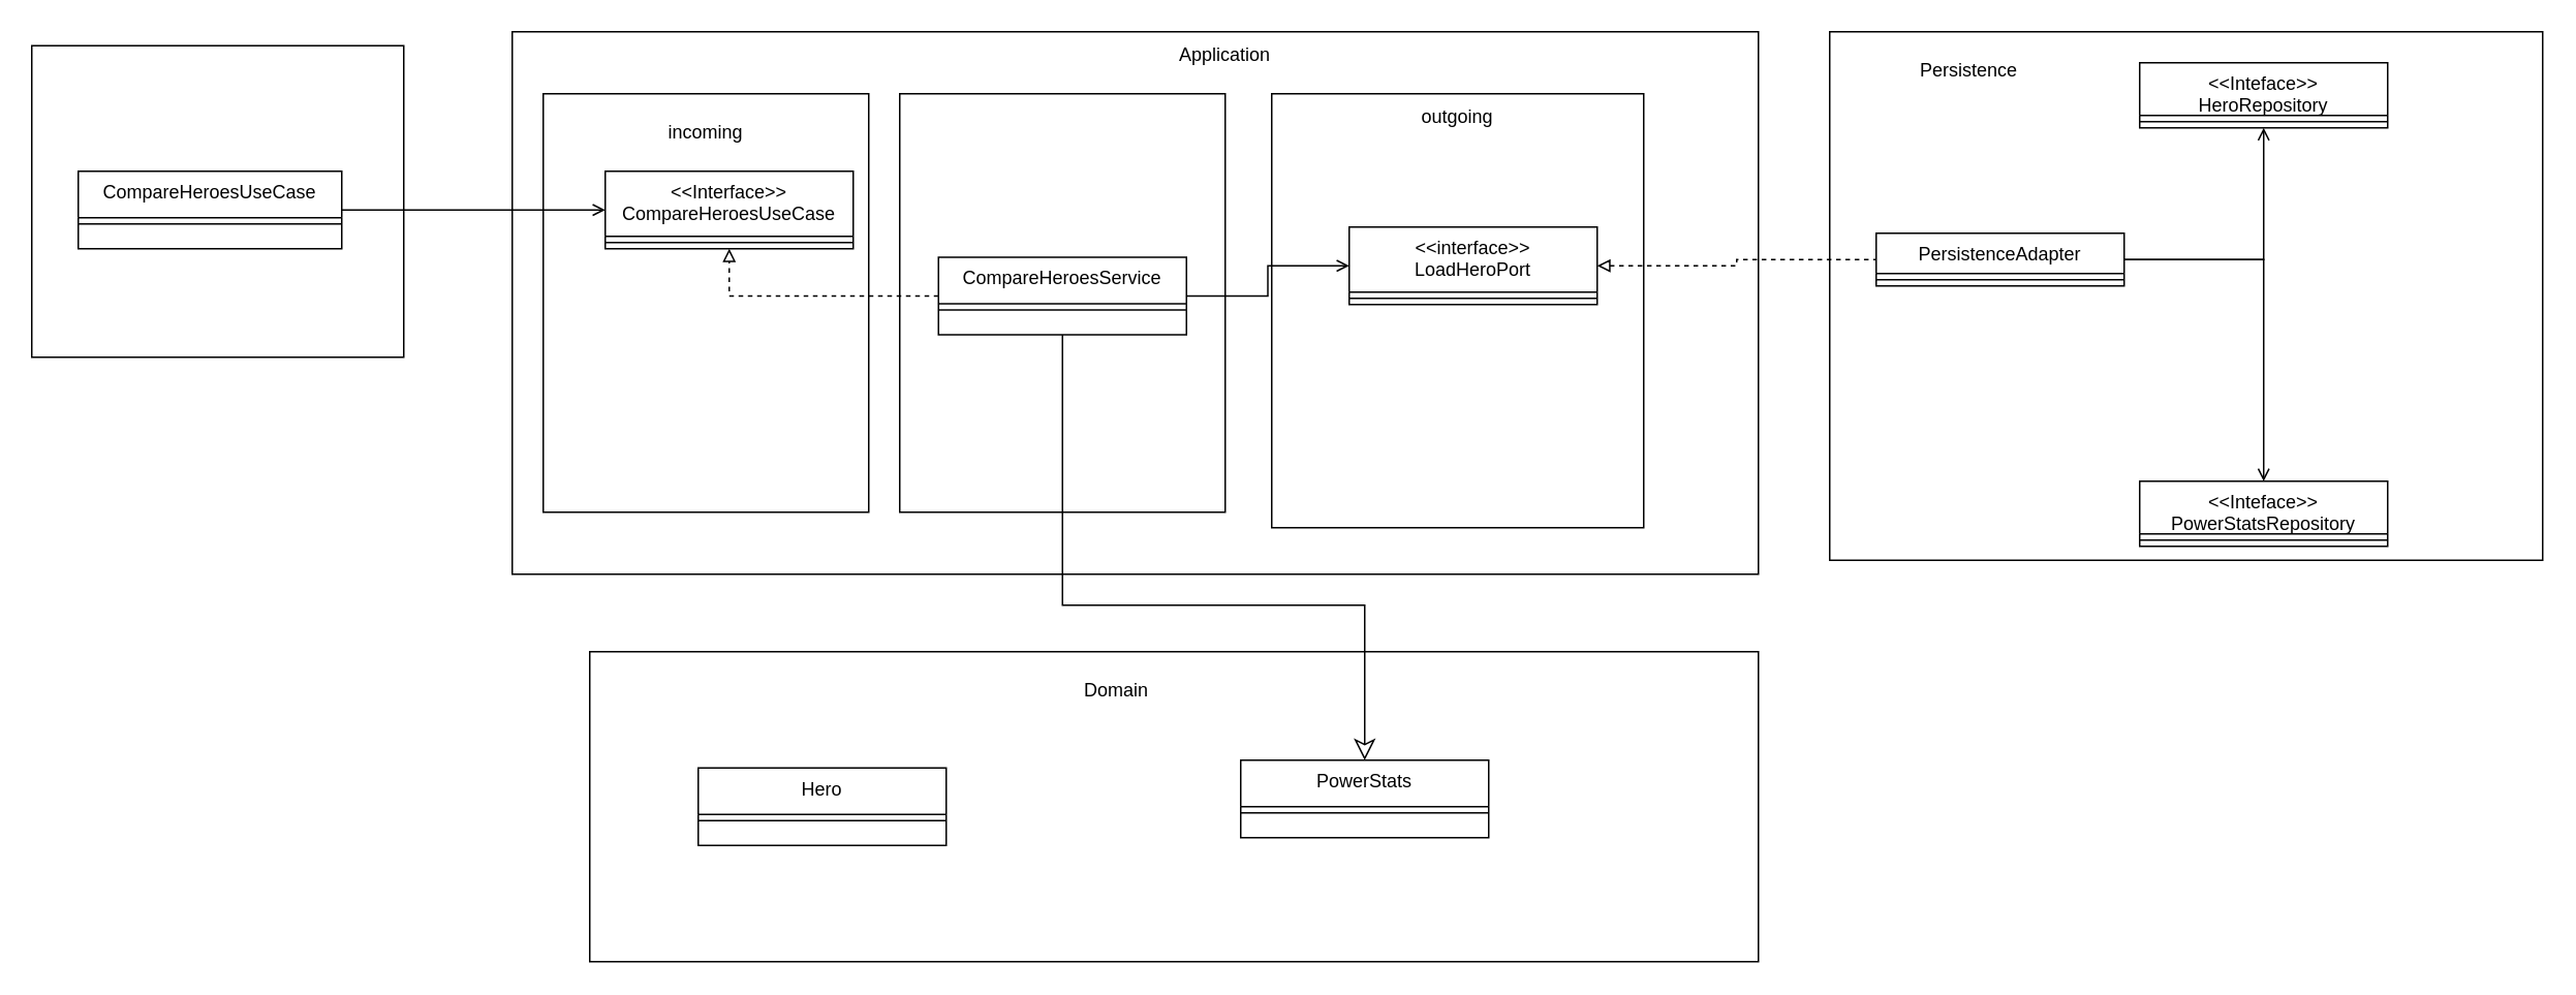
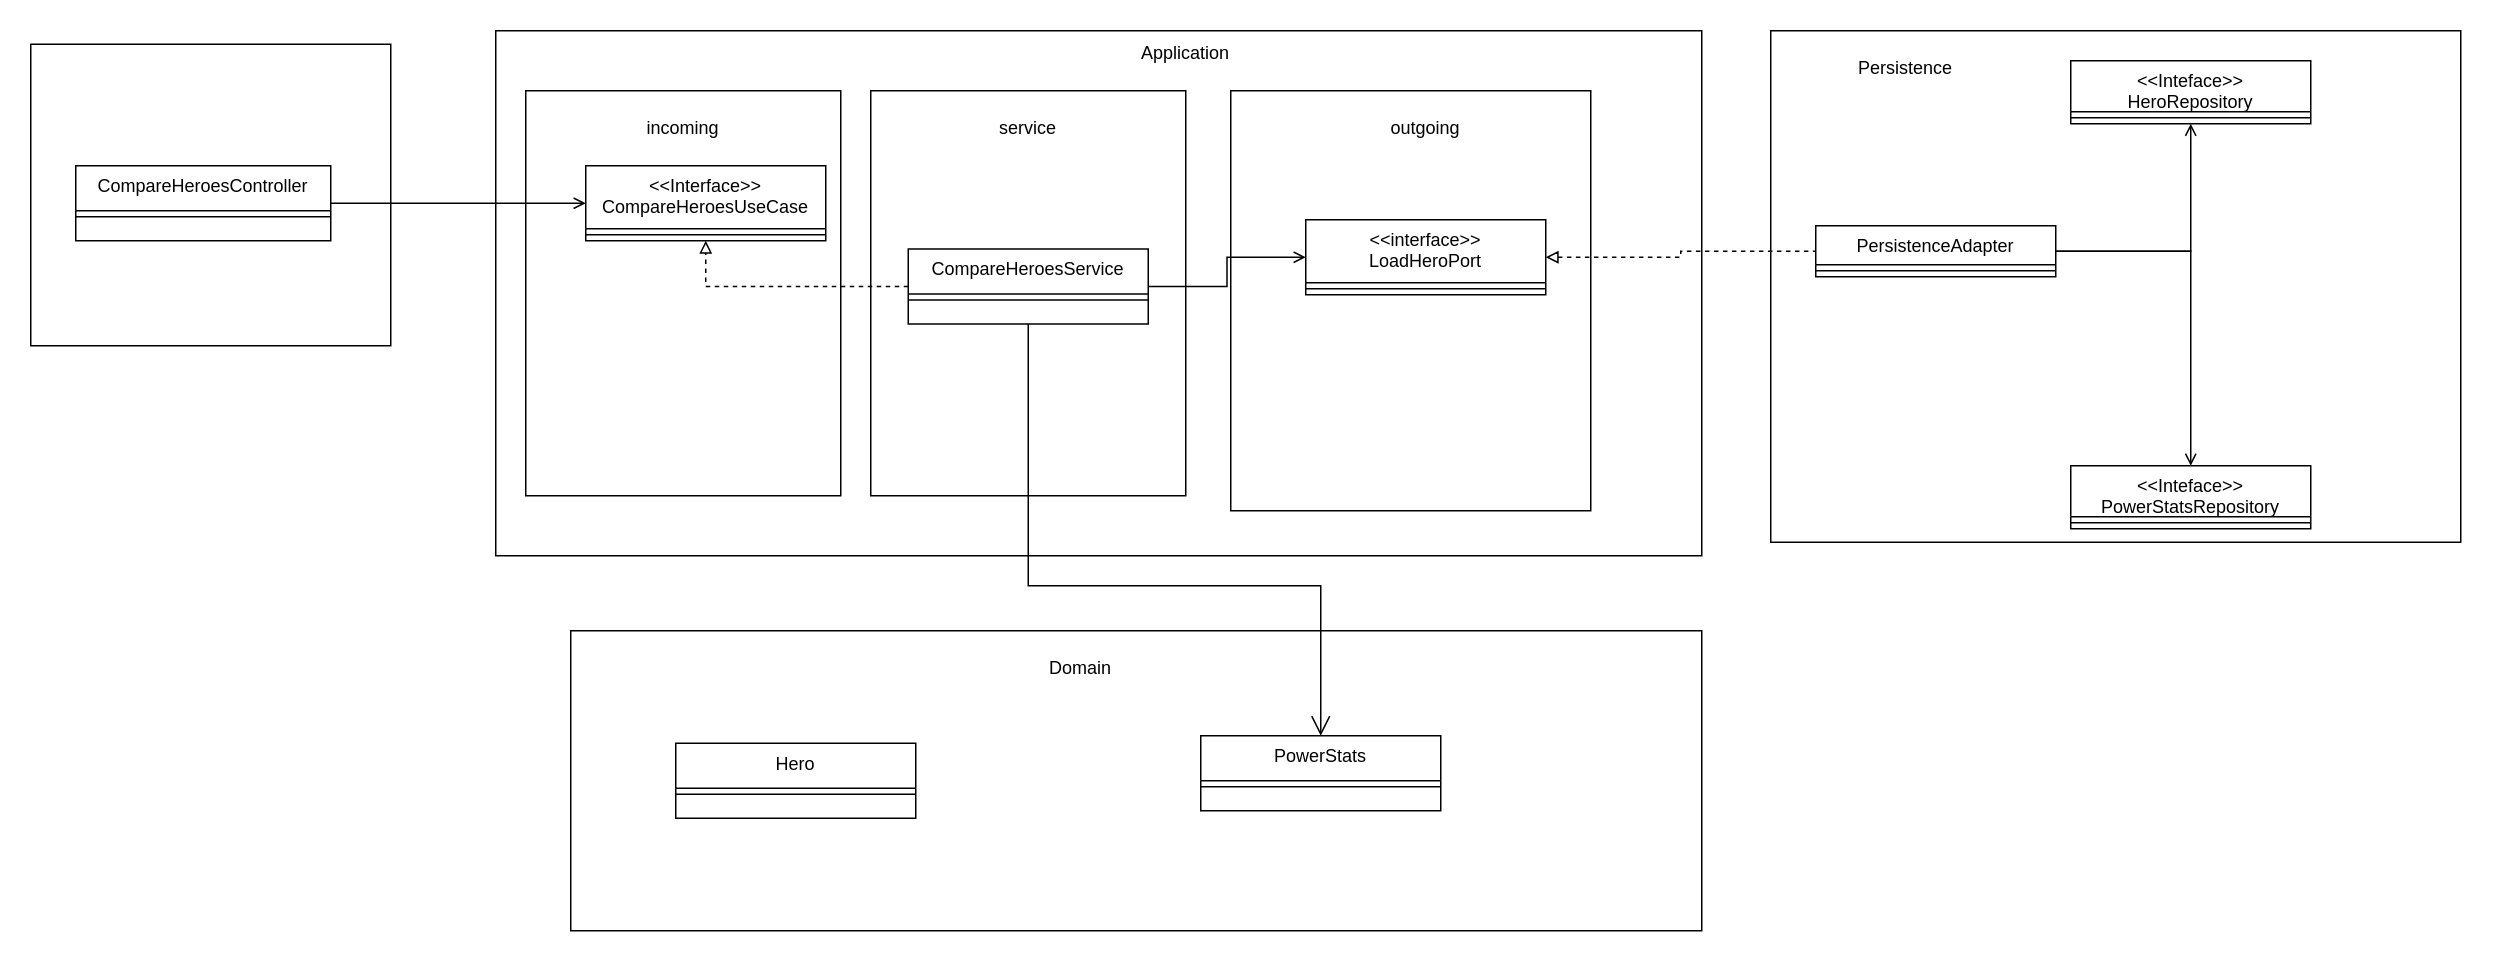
  <mxCell id="0" />
  <mxCell id="1" parent="0" />
  <mxCell id="2" value="" style="rounded=0;whiteSpace=wrap;html=1;fillColor=none;" parent="1" vertex="1"><mxGeometry x="580" y="60" width="210" height="270" as="geometry" /></mxCell>
  <mxCell id="3" value="" style="rounded=0;whiteSpace=wrap;html=1;fillColor=none;" vertex="1" parent="1"><mxGeometry x="350" y="60" width="210" height="270" as="geometry" /></mxCell>
  <mxCell id="4" value="" style="rounded=0;whiteSpace=wrap;html=1;fillColor=none;" parent="1" vertex="1"><mxGeometry x="1180" y="20" width="460" height="341" as="geometry" /></mxCell>
  <mxCell id="5" value="" style="rounded=0;whiteSpace=wrap;html=1;fillColor=none;" parent="1" vertex="1"><mxGeometry x="820" y="60" width="240" height="280" as="geometry" /></mxCell>
  <mxCell id="6" value="" style="rounded=0;whiteSpace=wrap;html=1;fillColor=none;" parent="1" vertex="1"><mxGeometry x="330" y="20" width="804" height="350" as="geometry" /></mxCell>
  <mxCell id="7" style="edgeStyle=orthogonalEdgeStyle;rounded=0;orthogonalLoop=1;jettySize=auto;html=1;entryX=0;entryY=0.5;entryDx=0;entryDy=0;endArrow=open;endFill=0;exitX=1;exitY=0.5;exitDx=0;exitDy=0;" parent="1" source="26" target="11" edge="1"><mxGeometry relative="1" as="geometry" /></mxCell>
  <mxCell id="8" value="&lt;&lt;Interface&gt;&gt;&#10;CompareHeroesUseCase" style="swimlane;fontStyle=0;align=center;verticalAlign=top;childLayout=stackLayout;horizontal=1;startSize=42;horizontalStack=0;resizeParent=1;resizeLast=0;collapsible=1;marginBottom=0;rounded=0;shadow=0;strokeWidth=1;" parent="1" vertex="1"><mxGeometry x="390" y="110" width="160" height="50" as="geometry"><mxRectangle x="230" y="140" width="160" height="26" as="alternateBounds" /></mxGeometry></mxCell>
  <mxCell id="9" value="" style="line;html=1;strokeWidth=1;align=left;verticalAlign=middle;spacingTop=-1;spacingLeft=3;spacingRight=3;rotatable=0;labelPosition=right;points=[];portConstraint=eastwest;" parent="8" vertex="1"><mxGeometry y="42" width="160" height="8" as="geometry" /></mxCell>
  <mxCell id="10" style="edgeStyle=orthogonalEdgeStyle;rounded=0;orthogonalLoop=1;jettySize=auto;html=1;entryX=0;entryY=0.5;entryDx=0;entryDy=0;endArrow=none;endFill=0;startArrow=block;startFill=0;dashed=1;" parent="1" source="11" target="15" edge="1"><mxGeometry relative="1" as="geometry" /></mxCell>
  <mxCell id="11" value="&lt;&lt;interface&gt;&gt;&#10;LoadHeroPort" style="swimlane;fontStyle=0;align=center;verticalAlign=top;childLayout=stackLayout;horizontal=1;startSize=42;horizontalStack=0;resizeParent=1;resizeLast=0;collapsible=1;marginBottom=0;rounded=0;shadow=0;strokeWidth=1;" parent="1" vertex="1"><mxGeometry x="870" y="146" width="160" height="50" as="geometry"><mxRectangle x="130" y="380" width="160" height="26" as="alternateBounds" /></mxGeometry></mxCell>
  <mxCell id="12" value="" style="line;html=1;strokeWidth=1;align=left;verticalAlign=middle;spacingTop=-1;spacingLeft=3;spacingRight=3;rotatable=0;labelPosition=right;points=[];portConstraint=eastwest;" parent="11" vertex="1"><mxGeometry y="42" width="160" height="8" as="geometry" /></mxCell>
  <mxCell id="13" style="edgeStyle=orthogonalEdgeStyle;rounded=0;orthogonalLoop=1;jettySize=auto;html=1;entryX=0.5;entryY=0;entryDx=0;entryDy=0;startArrow=none;startFill=0;endArrow=open;endFill=0;" parent="1" source="15" target="17" edge="1"><mxGeometry relative="1" as="geometry"><Array as="points"><mxPoint x="1460" y="167" /><mxPoint x="1460" y="310" /></Array></mxGeometry></mxCell>
  <mxCell id="14" style="edgeStyle=orthogonalEdgeStyle;rounded=0;orthogonalLoop=1;jettySize=auto;html=1;entryX=0.5;entryY=1;entryDx=0;entryDy=0;startArrow=none;startFill=0;endArrow=open;endFill=0;" parent="1" source="15" target="19" edge="1"><mxGeometry relative="1" as="geometry"><Array as="points"><mxPoint x="1460" y="167" /></Array></mxGeometry></mxCell>
  <mxCell id="15" value="PersistenceAdapter" style="swimlane;fontStyle=0;align=center;verticalAlign=top;childLayout=stackLayout;horizontal=1;startSize=26;horizontalStack=0;resizeParent=1;resizeLast=0;collapsible=1;marginBottom=0;rounded=0;shadow=0;strokeWidth=1;" parent="1" vertex="1"><mxGeometry x="1210" y="150" width="160" height="34" as="geometry"><mxRectangle x="550" y="140" width="160" height="26" as="alternateBounds" /></mxGeometry></mxCell>
  <mxCell id="16" value="" style="line;html=1;strokeWidth=1;align=left;verticalAlign=middle;spacingTop=-1;spacingLeft=3;spacingRight=3;rotatable=0;labelPosition=right;points=[];portConstraint=eastwest;" parent="15" vertex="1"><mxGeometry y="26" width="160" height="8" as="geometry" /></mxCell>
  <mxCell id="17" value="&lt;&lt;Inteface&gt;&gt;&#10;PowerStatsRepository" style="swimlane;fontStyle=0;align=center;verticalAlign=top;childLayout=stackLayout;horizontal=1;startSize=34;horizontalStack=0;resizeParent=1;resizeLast=0;collapsible=1;marginBottom=0;rounded=0;shadow=0;strokeWidth=1;" parent="1" vertex="1"><mxGeometry x="1380" y="310" width="160" height="42" as="geometry"><mxRectangle x="340" y="380" width="170" height="26" as="alternateBounds" /></mxGeometry></mxCell>
  <mxCell id="18" value="" style="line;html=1;strokeWidth=1;align=left;verticalAlign=middle;spacingTop=-1;spacingLeft=3;spacingRight=3;rotatable=0;labelPosition=right;points=[];portConstraint=eastwest;" parent="17" vertex="1"><mxGeometry y="34" width="160" height="8" as="geometry" /></mxCell>
  <mxCell id="19" value="&lt;&lt;Inteface&gt;&gt;&#10;HeroRepository" style="swimlane;fontStyle=0;align=center;verticalAlign=top;childLayout=stackLayout;horizontal=1;startSize=34;horizontalStack=0;resizeParent=1;resizeLast=0;collapsible=1;marginBottom=0;rounded=0;shadow=0;strokeWidth=1;" parent="1" vertex="1"><mxGeometry x="1380" y="40" width="160" height="42" as="geometry"><mxRectangle x="340" y="380" width="170" height="26" as="alternateBounds" /></mxGeometry></mxCell>
  <mxCell id="20" value="" style="line;html=1;strokeWidth=1;align=left;verticalAlign=middle;spacingTop=-1;spacingLeft=3;spacingRight=3;rotatable=0;labelPosition=right;points=[];portConstraint=eastwest;" parent="19" vertex="1"><mxGeometry y="34" width="160" height="8" as="geometry" /></mxCell>
- <mxCell id="21" value="outgoing" style="text;html=1;strokeColor=none;fillColor=none;align=center;verticalAlign=middle;whiteSpace=wrap;rounded=0;" parent="1" vertex="1"><mxGeometry x="910" y="60" width="60" height="30" as="geometry" /></mxCell>
+ <mxCell id="21" value="outgoing" style="text;html=1;strokeColor=none;fillColor=none;align=center;verticalAlign=middle;whiteSpace=wrap;rounded=0;" parent="1" vertex="1"><mxGeometry x="920" y="70" width="60" height="30" as="geometry" /></mxCell>
  <mxCell id="22" value="Application" style="text;html=1;strokeColor=none;fillColor=none;align=center;verticalAlign=middle;whiteSpace=wrap;rounded=0;" parent="1" vertex="1"><mxGeometry x="760" y="20" width="60" height="30" as="geometry" /></mxCell>
  <mxCell id="23" value="Persistence" style="text;html=1;strokeColor=none;fillColor=none;align=center;verticalAlign=middle;whiteSpace=wrap;rounded=0;" parent="1" vertex="1"><mxGeometry x="1240" y="30" width="60" height="30" as="geometry" /></mxCell>
  <mxCell id="24" value="" style="rounded=0;whiteSpace=wrap;html=1;fillColor=none;" vertex="1" parent="1"><mxGeometry x="20" y="29" width="240" height="201" as="geometry" /></mxCell>
  <mxCell id="25" style="edgeStyle=orthogonalEdgeStyle;rounded=0;orthogonalLoop=1;jettySize=auto;html=1;entryX=0.5;entryY=1;entryDx=0;entryDy=0;endArrow=block;endFill=0;dashed=1;" edge="1" parent="1" source="26" target="8"><mxGeometry relative="1" as="geometry" /></mxCell>
  <mxCell id="26" value="CompareHeroesService" style="swimlane;fontStyle=0;align=center;verticalAlign=top;childLayout=stackLayout;horizontal=1;startSize=30;horizontalStack=0;resizeParent=1;resizeLast=0;collapsible=1;marginBottom=0;rounded=0;shadow=0;strokeWidth=1;" vertex="1" parent="1"><mxGeometry x="605" y="165.5" width="160" height="50" as="geometry"><mxRectangle x="230" y="140" width="160" height="26" as="alternateBounds" /></mxGeometry></mxCell>
  <mxCell id="27" value="" style="line;html=1;strokeWidth=1;align=left;verticalAlign=middle;spacingTop=-1;spacingLeft=3;spacingRight=3;rotatable=0;labelPosition=right;points=[];portConstraint=eastwest;" vertex="1" parent="26"><mxGeometry y="30" width="160" height="8" as="geometry" /></mxCell>
  <mxCell id="28" style="edgeStyle=orthogonalEdgeStyle;rounded=0;orthogonalLoop=1;jettySize=auto;html=1;entryX=0;entryY=0.5;entryDx=0;entryDy=0;endArrow=open;endFill=0;" edge="1" parent="1" source="29" target="8"><mxGeometry relative="1" as="geometry" /></mxCell>
- <mxCell id="29" value="CompareHeroesUseCase" style="swimlane;fontStyle=0;align=center;verticalAlign=top;childLayout=stackLayout;horizontal=1;startSize=30;horizontalStack=0;resizeParent=1;resizeLast=0;collapsible=1;marginBottom=0;rounded=0;shadow=0;strokeWidth=1;" vertex="1" parent="1"><mxGeometry x="50" y="110" width="170" height="50" as="geometry"><mxRectangle x="230" y="140" width="160" height="26" as="alternateBounds" /></mxGeometry></mxCell>
+ <mxCell id="29" value="CompareHeroesController" style="swimlane;fontStyle=0;align=center;verticalAlign=top;childLayout=stackLayout;horizontal=1;startSize=30;horizontalStack=0;resizeParent=1;resizeLast=0;collapsible=1;marginBottom=0;rounded=0;shadow=0;strokeWidth=1;" vertex="1" parent="1"><mxGeometry x="50" y="110" width="170" height="50" as="geometry"><mxRectangle x="230" y="140" width="160" height="26" as="alternateBounds" /></mxGeometry></mxCell>
  <mxCell id="30" value="" style="line;html=1;strokeWidth=1;align=left;verticalAlign=middle;spacingTop=-1;spacingLeft=3;spacingRight=3;rotatable=0;labelPosition=right;points=[];portConstraint=eastwest;" vertex="1" parent="29"><mxGeometry y="30" width="170" height="8" as="geometry" /></mxCell>
+ <mxCell id="31" value="service" style="text;html=1;strokeColor=none;fillColor=none;align=center;verticalAlign=middle;whiteSpace=wrap;rounded=0;" vertex="1" parent="1"><mxGeometry x="655" y="70" width="60" height="30" as="geometry" /></mxCell>
  <mxCell id="32" value="incoming" style="text;html=1;strokeColor=none;fillColor=none;align=center;verticalAlign=middle;whiteSpace=wrap;rounded=0;" vertex="1" parent="1"><mxGeometry x="425" y="70" width="60" height="30" as="geometry" /></mxCell>
  <mxCell id="33" value="" style="rounded=0;whiteSpace=wrap;html=1;fillColor=none;" vertex="1" parent="1"><mxGeometry x="380" y="420" width="754" height="200" as="geometry" /></mxCell>
  <mxCell id="34" value="Domain" style="text;html=1;strokeColor=none;fillColor=none;align=center;verticalAlign=middle;whiteSpace=wrap;rounded=0;" vertex="1" parent="1"><mxGeometry x="690" y="430" width="60" height="30" as="geometry" /></mxCell>
  <mxCell id="35" value="Hero" style="swimlane;fontStyle=0;align=center;verticalAlign=top;childLayout=stackLayout;horizontal=1;startSize=30;horizontalStack=0;resizeParent=1;resizeLast=0;collapsible=1;marginBottom=0;rounded=0;shadow=0;strokeWidth=1;" vertex="1" parent="1"><mxGeometry x="450" y="495" width="160" height="50" as="geometry"><mxRectangle x="230" y="140" width="160" height="26" as="alternateBounds" /></mxGeometry></mxCell>
  <mxCell id="36" value="" style="line;html=1;strokeWidth=1;align=left;verticalAlign=middle;spacingTop=-1;spacingLeft=3;spacingRight=3;rotatable=0;labelPosition=right;points=[];portConstraint=eastwest;" vertex="1" parent="35"><mxGeometry y="30" width="160" height="8" as="geometry" /></mxCell>
  <mxCell id="37" value="PowerStats" style="swimlane;fontStyle=0;align=center;verticalAlign=top;childLayout=stackLayout;horizontal=1;startSize=30;horizontalStack=0;resizeParent=1;resizeLast=0;collapsible=1;marginBottom=0;rounded=0;shadow=0;strokeWidth=1;" vertex="1" parent="1"><mxGeometry x="800" y="490" width="160" height="50" as="geometry"><mxRectangle x="230" y="140" width="160" height="26" as="alternateBounds" /></mxGeometry></mxCell>
  <mxCell id="38" value="" style="line;html=1;strokeWidth=1;align=left;verticalAlign=middle;spacingTop=-1;spacingLeft=3;spacingRight=3;rotatable=0;labelPosition=right;points=[];portConstraint=eastwest;" vertex="1" parent="37"><mxGeometry y="30" width="160" height="8" as="geometry" /></mxCell>
- <mxCell id="39" style="edgeStyle=orthogonalEdgeStyle;rounded=0;orthogonalLoop=1;jettySize=auto;html=1;endArrow=classic;endFill=0;endSize=11;entryX=0.5;entryY=0;entryDx=0;entryDy=0;exitX=0.5;exitY=1;exitDx=0;exitDy=0;" edge="1" parent="1" source="26" target="37"><mxGeometry relative="1" as="geometry"><mxPoint x="690" y="230" as="sourcePoint" /><mxPoint x="540" y="505" as="targetPoint" /><Array as="points"><mxPoint x="685" y="390" /><mxPoint x="880" y="390" /></Array></mxGeometry></mxCell>
+ <mxCell id="39" style="edgeStyle=orthogonalEdgeStyle;rounded=0;orthogonalLoop=1;jettySize=auto;html=1;endArrow=open;endFill=0;endSize=11;entryX=0.5;entryY=0;entryDx=0;entryDy=0;exitX=0.5;exitY=1;exitDx=0;exitDy=0;" edge="1" parent="1" source="26" target="37"><mxGeometry relative="1" as="geometry"><mxPoint x="690" y="230" as="sourcePoint" /><mxPoint x="540" y="505" as="targetPoint" /><Array as="points"><mxPoint x="685" y="390" /><mxPoint x="880" y="390" /></Array></mxGeometry></mxCell>
